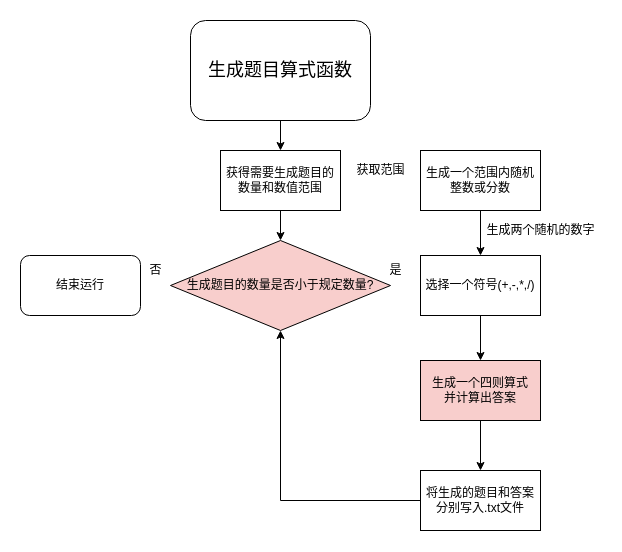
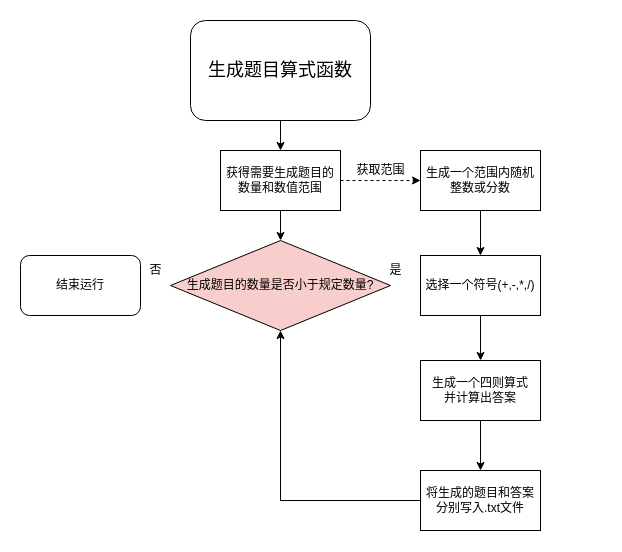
  <mxCell id="0" />
  <mxCell id="1" parent="0" />
  <mxCell id="2" style="edgeStyle=orthogonalEdgeStyle;rounded=0;orthogonalLoop=1;jettySize=auto;html=1;entryX=0.5;entryY=0;entryDx=0;entryDy=0;" parent="1" source="3" target="6" edge="1"><mxGeometry relative="1" as="geometry" /></mxCell>
  <mxCell id="3" value="&lt;font style=&quot;font-size: 18px&quot;&gt;生成题目算式函数&lt;/font&gt;" style="rounded=1;whiteSpace=wrap;html=1;" parent="1" vertex="1"><mxGeometry x="190" y="20" width="180" height="100" as="geometry" /></mxCell>
+ <mxCell id="4" style="edgeStyle=orthogonalEdgeStyle;rounded=0;orthogonalLoop=1;jettySize=auto;html=1;entryX=0;entryY=0.5;entryDx=0;entryDy=0;dashed=1;" parent="1" source="6" target="8" edge="1"><mxGeometry relative="1" as="geometry" /></mxCell>
  <mxCell id="5" style="edgeStyle=orthogonalEdgeStyle;rounded=0;orthogonalLoop=1;jettySize=auto;html=1;entryX=0.5;entryY=0;entryDx=0;entryDy=0;" parent="1" source="6" target="9" edge="1"><mxGeometry relative="1" as="geometry" /></mxCell>
  <mxCell id="6" value="获得需要生成题目的数量和数值范围" style="rounded=0;whiteSpace=wrap;html=1;" parent="1" vertex="1"><mxGeometry x="220" y="150" width="120" height="60" as="geometry" /></mxCell>
  <mxCell id="7" style="edgeStyle=orthogonalEdgeStyle;rounded=0;orthogonalLoop=1;jettySize=auto;html=1;entryX=0.5;entryY=0;entryDx=0;entryDy=0;" parent="1" source="8" target="11" edge="1"><mxGeometry relative="1" as="geometry" /></mxCell>
  <mxCell id="8" value="生成一个范围内随机整数或分数" style="rounded=0;whiteSpace=wrap;html=1;" parent="1" vertex="1"><mxGeometry x="420" y="150" width="120" height="60" as="geometry" /></mxCell>
  <mxCell id="9" value="生成题目的数量是否小于规定数量?" style="rhombus;whiteSpace=wrap;html=1;fillColor=#f8cecc;" parent="1" vertex="1"><mxGeometry x="170" y="240" width="220" height="90" as="geometry" /></mxCell>
  <mxCell id="10" style="edgeStyle=orthogonalEdgeStyle;rounded=0;orthogonalLoop=1;jettySize=auto;html=1;entryX=0.5;entryY=0;entryDx=0;entryDy=0;" parent="1" source="11" target="17" edge="1"><mxGeometry relative="1" as="geometry" /></mxCell>
  <mxCell id="11" value="选择一个符号(+,-,*,/)&lt;br&gt;" style="rounded=0;whiteSpace=wrap;html=1;" parent="1" vertex="1"><mxGeometry x="420" y="255" width="120" height="60" as="geometry" /></mxCell>
  <mxCell id="12" value="是" style="text;html=1;align=center;verticalAlign=middle;resizable=0;points=[];autosize=1;" parent="1" vertex="1"><mxGeometry x="380" y="260" width="30" height="20" as="geometry" /></mxCell>
  <mxCell id="13" value="获取范围" style="text;html=1;align=center;verticalAlign=middle;resizable=0;points=[];autosize=1;" parent="1" vertex="1"><mxGeometry x="350" y="160" width="60" height="20" as="geometry" /></mxCell>
- <mxCell id="14" value="生成两个随机的数字" style="text;html=1;align=center;verticalAlign=middle;resizable=0;points=[];autosize=1;" parent="1" vertex="1"><mxGeometry x="480" y="220" width="120" height="20" as="geometry" /></mxCell>
  <mxCell id="15" style="edgeStyle=orthogonalEdgeStyle;rounded=0;orthogonalLoop=1;jettySize=auto;html=1;entryX=0.5;entryY=1;entryDx=0;entryDy=0;exitX=0;exitY=0.5;exitDx=0;exitDy=0;" parent="1" source="18" target="9" edge="1"><mxGeometry relative="1" as="geometry" /></mxCell>
  <mxCell id="16" style="edgeStyle=orthogonalEdgeStyle;rounded=0;orthogonalLoop=1;jettySize=auto;html=1;entryX=0.5;entryY=0;entryDx=0;entryDy=0;" parent="1" source="17" target="18" edge="1"><mxGeometry relative="1" as="geometry" /></mxCell>
- <mxCell id="17" value="生成一个四则算式&lt;br&gt;并计算出答案" style="rounded=0;whiteSpace=wrap;html=1;fillColor=#f8cecc;" parent="1" vertex="1"><mxGeometry x="420" y="360" width="120" height="60" as="geometry" /></mxCell>
+ <mxCell id="17" value="生成一个四则算式&lt;br&gt;并计算出答案" style="rounded=0;whiteSpace=wrap;html=1;" parent="1" vertex="1"><mxGeometry x="420" y="360" width="120" height="60" as="geometry" /></mxCell>
  <mxCell id="18" value="将生成的题目和答案&lt;br&gt;分别写入.txt文件" style="rounded=0;whiteSpace=wrap;html=1;" parent="1" vertex="1"><mxGeometry x="420" y="470" width="120" height="60" as="geometry" /></mxCell>
  <mxCell id="19" value="否" style="text;html=1;align=center;verticalAlign=middle;resizable=0;points=[];autosize=1;" parent="1" vertex="1"><mxGeometry x="140" y="260" width="30" height="20" as="geometry" /></mxCell>
  <mxCell id="20" value="结束运行" style="rounded=1;whiteSpace=wrap;html=1;" parent="1" vertex="1"><mxGeometry x="20" y="255" width="120" height="60" as="geometry" /></mxCell>
